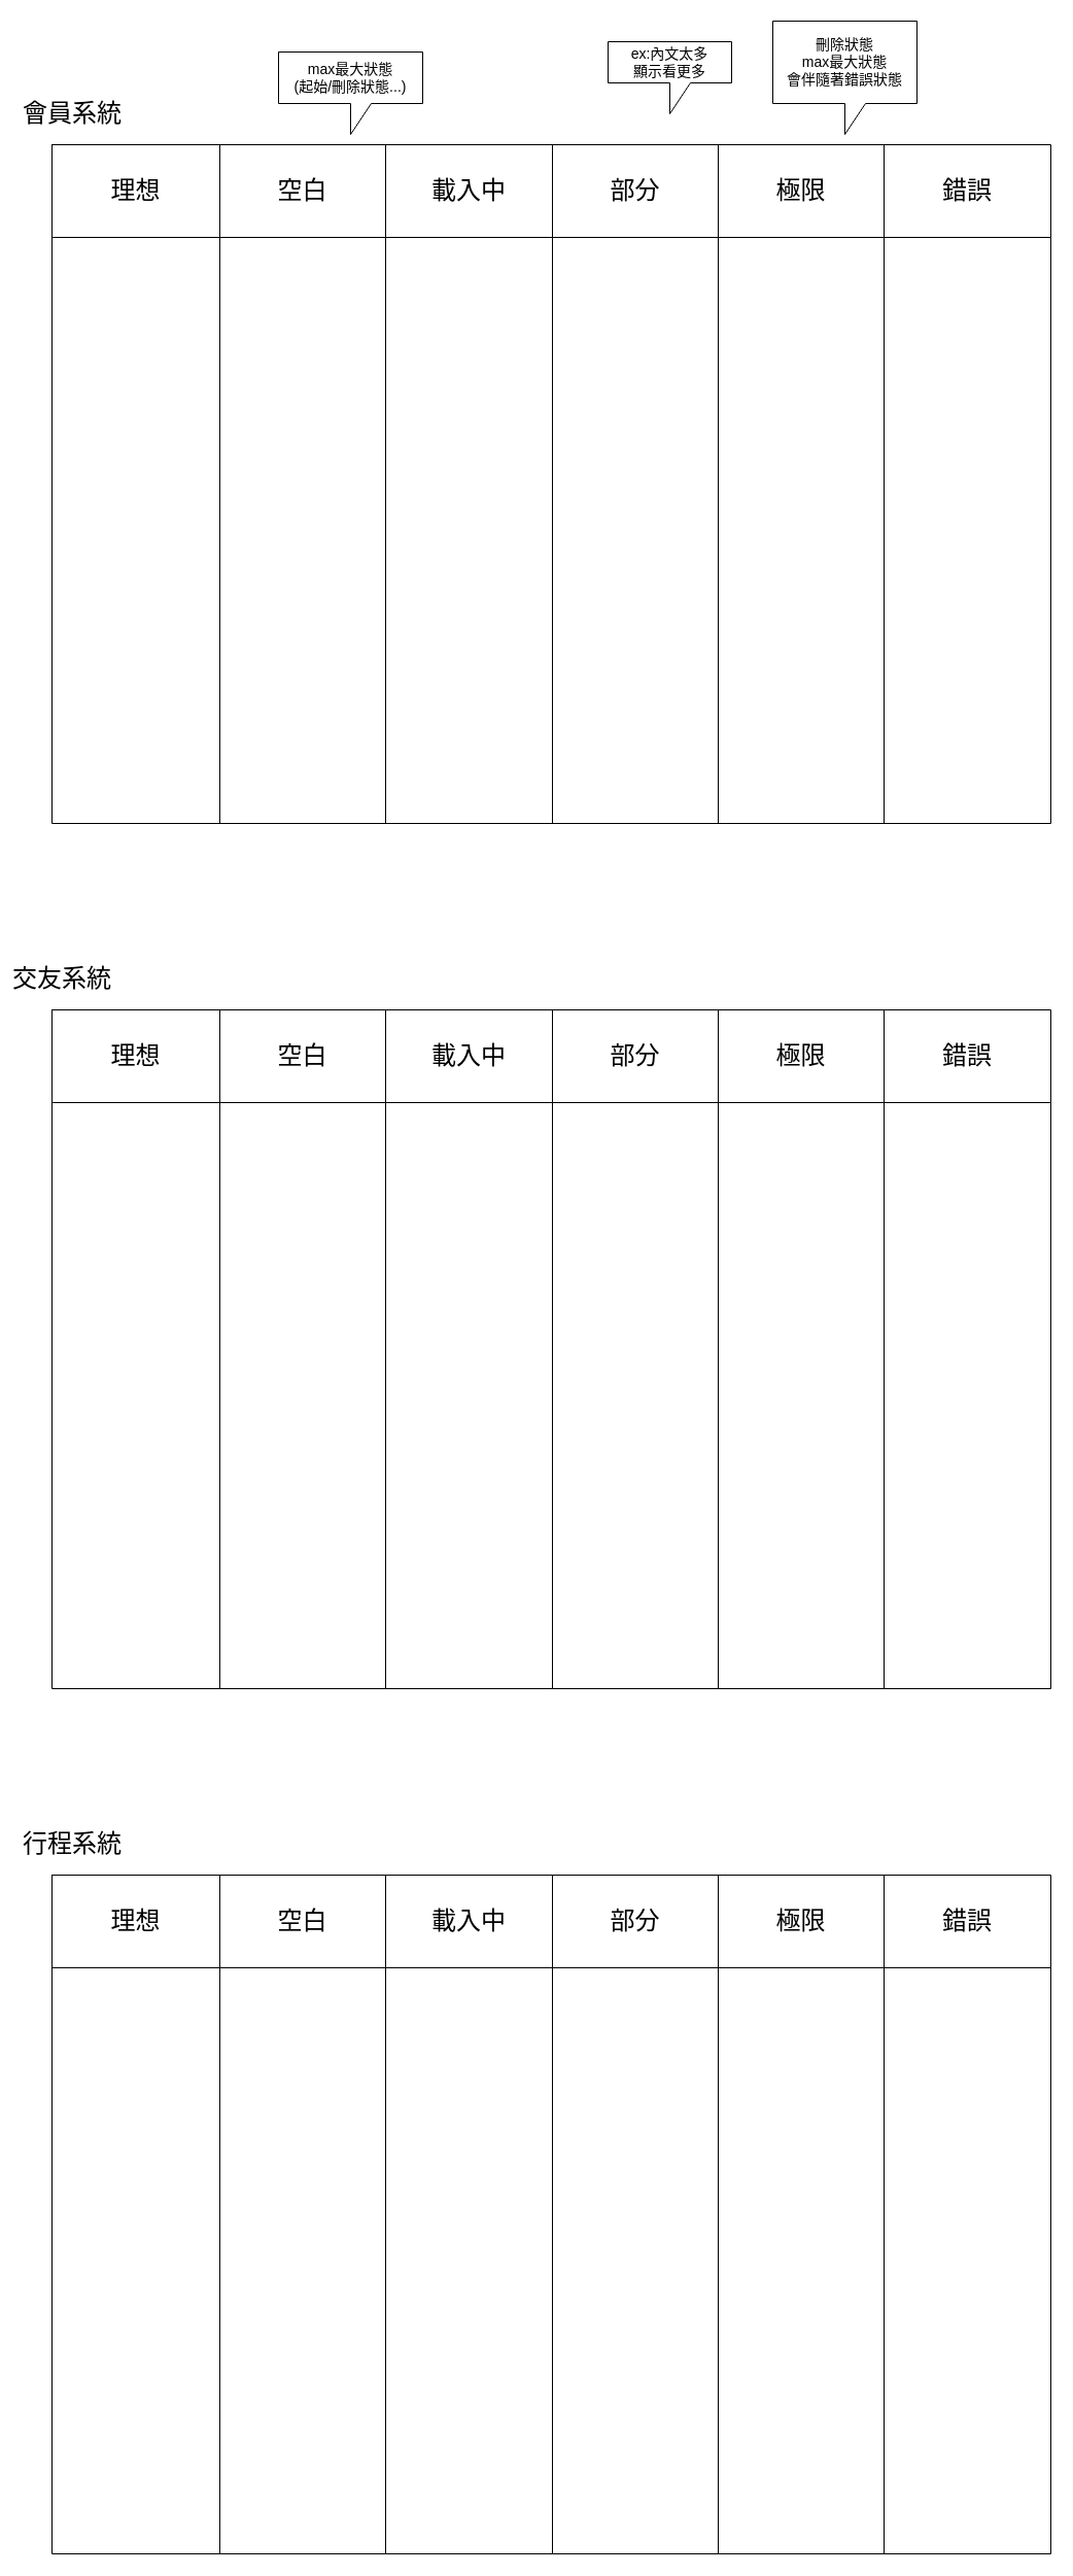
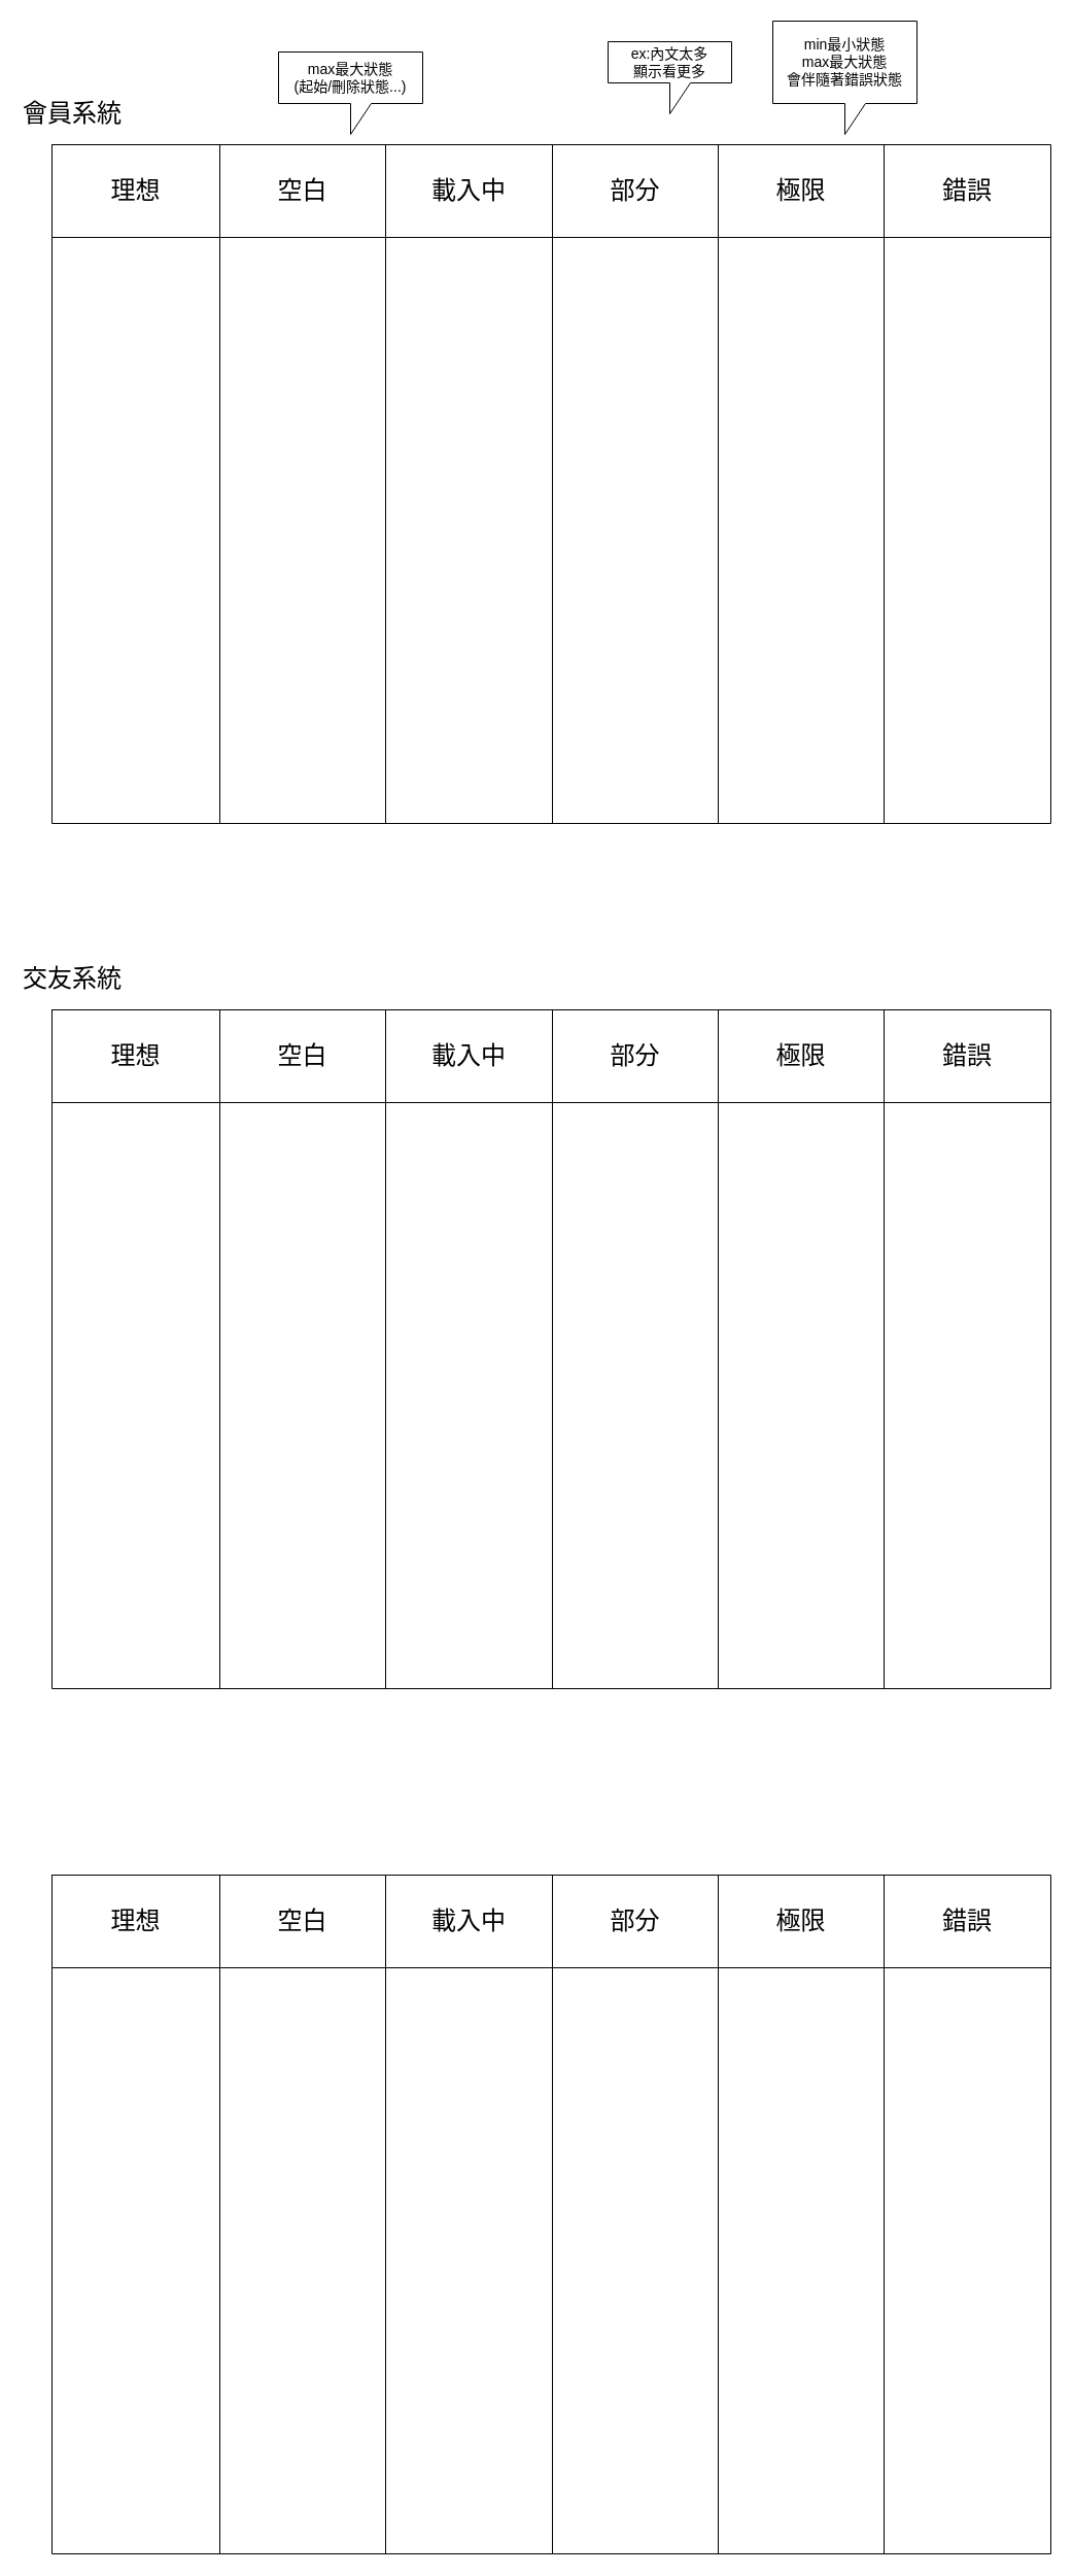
  <mxCell id="0" />
  <mxCell id="1" parent="0" />
  <mxCell id="2" value="" style="shape=table;html=1;whiteSpace=wrap;startSize=0;container=1;collapsible=0;childLayout=tableLayout;" vertex="1" parent="1"><mxGeometry x="50" y="140" width="970" height="659" as="geometry" /></mxCell>
  <mxCell id="3" value="" style="shape=partialRectangle;html=1;whiteSpace=wrap;collapsible=0;dropTarget=0;pointerEvents=0;fillColor=none;top=0;left=0;bottom=0;right=0;points=[[0,0.5],[1,0.5]];portConstraint=eastwest;" vertex="1" parent="2"><mxGeometry width="970" height="90" as="geometry" /></mxCell>
  <mxCell id="4" value="&lt;font style=&quot;font-size: 24px&quot;&gt;理想&lt;/font&gt;" style="shape=partialRectangle;html=1;whiteSpace=wrap;connectable=0;overflow=hidden;fillColor=none;top=0;left=0;bottom=0;right=0;" vertex="1" parent="3"><mxGeometry width="163" height="90" as="geometry" /></mxCell>
  <mxCell id="5" value="&lt;font style=&quot;font-size: 24px&quot;&gt;空白&lt;/font&gt;" style="shape=partialRectangle;html=1;whiteSpace=wrap;connectable=0;overflow=hidden;fillColor=none;top=0;left=0;bottom=0;right=0;" vertex="1" parent="3"><mxGeometry x="163" width="161" height="90" as="geometry" /></mxCell>
  <mxCell id="6" value="&lt;font style=&quot;font-size: 24px&quot;&gt;載入中&lt;/font&gt;" style="shape=partialRectangle;html=1;whiteSpace=wrap;connectable=0;overflow=hidden;fillColor=none;top=0;left=0;bottom=0;right=0;" vertex="1" parent="3"><mxGeometry x="324" width="162" height="90" as="geometry" /></mxCell>
  <mxCell id="7" value="&lt;font style=&quot;font-size: 24px&quot;&gt;部分&lt;/font&gt;" style="shape=partialRectangle;html=1;whiteSpace=wrap;connectable=0;overflow=hidden;fillColor=none;top=0;left=0;bottom=0;right=0;" vertex="1" parent="3"><mxGeometry x="486" width="161" height="90" as="geometry" /></mxCell>
  <mxCell id="8" value="&lt;font style=&quot;font-size: 24px&quot;&gt;極限&lt;/font&gt;" style="shape=partialRectangle;html=1;whiteSpace=wrap;connectable=0;overflow=hidden;fillColor=none;top=0;left=0;bottom=0;right=0;" vertex="1" parent="3"><mxGeometry x="647" width="161" height="90" as="geometry" /></mxCell>
  <mxCell id="9" value="&lt;font style=&quot;font-size: 24px&quot;&gt;錯誤&lt;/font&gt;" style="shape=partialRectangle;html=1;whiteSpace=wrap;connectable=0;overflow=hidden;fillColor=none;top=0;left=0;bottom=0;right=0;" vertex="1" parent="3"><mxGeometry x="808" width="162" height="90" as="geometry" /></mxCell>
  <mxCell id="10" value="" style="shape=partialRectangle;html=1;whiteSpace=wrap;collapsible=0;dropTarget=0;pointerEvents=0;fillColor=none;top=0;left=0;bottom=0;right=0;points=[[0,0.5],[1,0.5]];portConstraint=eastwest;" vertex="1" parent="2"><mxGeometry y="90" width="970" height="569" as="geometry" /></mxCell>
  <mxCell id="11" value="" style="shape=partialRectangle;html=1;whiteSpace=wrap;connectable=0;overflow=hidden;fillColor=none;top=0;left=0;bottom=0;right=0;" vertex="1" parent="10"><mxGeometry width="163" height="569" as="geometry" /></mxCell>
  <mxCell id="12" value="" style="shape=partialRectangle;html=1;whiteSpace=wrap;connectable=0;overflow=hidden;fillColor=none;top=0;left=0;bottom=0;right=0;" vertex="1" parent="10"><mxGeometry x="163" width="161" height="569" as="geometry" /></mxCell>
  <mxCell id="13" value="" style="shape=partialRectangle;html=1;whiteSpace=wrap;connectable=0;overflow=hidden;fillColor=none;top=0;left=0;bottom=0;right=0;" vertex="1" parent="10"><mxGeometry x="324" width="162" height="569" as="geometry" /></mxCell>
  <mxCell id="14" value="" style="shape=partialRectangle;html=1;whiteSpace=wrap;connectable=0;overflow=hidden;fillColor=none;top=0;left=0;bottom=0;right=0;" vertex="1" parent="10"><mxGeometry x="486" width="161" height="569" as="geometry" /></mxCell>
  <mxCell id="15" value="" style="shape=partialRectangle;html=1;whiteSpace=wrap;connectable=0;overflow=hidden;fillColor=none;top=0;left=0;bottom=0;right=0;" vertex="1" parent="10"><mxGeometry x="647" width="161" height="569" as="geometry" /></mxCell>
  <mxCell id="16" value="" style="shape=partialRectangle;html=1;whiteSpace=wrap;connectable=0;overflow=hidden;fillColor=none;top=0;left=0;bottom=0;right=0;" vertex="1" parent="10"><mxGeometry x="808" width="162" height="569" as="geometry" /></mxCell>
  <mxCell id="17" value="" style="shape=table;html=1;whiteSpace=wrap;startSize=0;container=1;collapsible=0;childLayout=tableLayout;" vertex="1" parent="1"><mxGeometry x="50" y="980" width="970" height="659" as="geometry" /></mxCell>
  <mxCell id="18" value="" style="shape=partialRectangle;html=1;whiteSpace=wrap;collapsible=0;dropTarget=0;pointerEvents=0;fillColor=none;top=0;left=0;bottom=0;right=0;points=[[0,0.5],[1,0.5]];portConstraint=eastwest;" vertex="1" parent="17"><mxGeometry width="970" height="90" as="geometry" /></mxCell>
  <mxCell id="19" value="&lt;font style=&quot;font-size: 24px&quot;&gt;理想&lt;/font&gt;" style="shape=partialRectangle;html=1;whiteSpace=wrap;connectable=0;overflow=hidden;fillColor=none;top=0;left=0;bottom=0;right=0;" vertex="1" parent="18"><mxGeometry width="163" height="90" as="geometry" /></mxCell>
  <mxCell id="20" value="&lt;font style=&quot;font-size: 24px&quot;&gt;空白&lt;/font&gt;" style="shape=partialRectangle;html=1;whiteSpace=wrap;connectable=0;overflow=hidden;fillColor=none;top=0;left=0;bottom=0;right=0;" vertex="1" parent="18"><mxGeometry x="163" width="161" height="90" as="geometry" /></mxCell>
  <mxCell id="21" value="&lt;font style=&quot;font-size: 24px&quot;&gt;載入中&lt;/font&gt;" style="shape=partialRectangle;html=1;whiteSpace=wrap;connectable=0;overflow=hidden;fillColor=none;top=0;left=0;bottom=0;right=0;" vertex="1" parent="18"><mxGeometry x="324" width="162" height="90" as="geometry" /></mxCell>
  <mxCell id="22" value="&lt;font style=&quot;font-size: 24px&quot;&gt;部分&lt;/font&gt;" style="shape=partialRectangle;html=1;whiteSpace=wrap;connectable=0;overflow=hidden;fillColor=none;top=0;left=0;bottom=0;right=0;" vertex="1" parent="18"><mxGeometry x="486" width="161" height="90" as="geometry" /></mxCell>
  <mxCell id="23" value="&lt;font style=&quot;font-size: 24px&quot;&gt;極限&lt;/font&gt;" style="shape=partialRectangle;html=1;whiteSpace=wrap;connectable=0;overflow=hidden;fillColor=none;top=0;left=0;bottom=0;right=0;" vertex="1" parent="18"><mxGeometry x="647" width="161" height="90" as="geometry" /></mxCell>
  <mxCell id="24" value="&lt;font style=&quot;font-size: 24px&quot;&gt;錯誤&lt;/font&gt;" style="shape=partialRectangle;html=1;whiteSpace=wrap;connectable=0;overflow=hidden;fillColor=none;top=0;left=0;bottom=0;right=0;" vertex="1" parent="18"><mxGeometry x="808" width="162" height="90" as="geometry" /></mxCell>
  <mxCell id="25" value="" style="shape=partialRectangle;html=1;whiteSpace=wrap;collapsible=0;dropTarget=0;pointerEvents=0;fillColor=none;top=0;left=0;bottom=0;right=0;points=[[0,0.5],[1,0.5]];portConstraint=eastwest;" vertex="1" parent="17"><mxGeometry y="90" width="970" height="569" as="geometry" /></mxCell>
  <mxCell id="26" value="" style="shape=partialRectangle;html=1;whiteSpace=wrap;connectable=0;overflow=hidden;fillColor=none;top=0;left=0;bottom=0;right=0;" vertex="1" parent="25"><mxGeometry width="163" height="569" as="geometry" /></mxCell>
  <mxCell id="27" value="" style="shape=partialRectangle;html=1;whiteSpace=wrap;connectable=0;overflow=hidden;fillColor=none;top=0;left=0;bottom=0;right=0;" vertex="1" parent="25"><mxGeometry x="163" width="161" height="569" as="geometry" /></mxCell>
  <mxCell id="28" value="" style="shape=partialRectangle;html=1;whiteSpace=wrap;connectable=0;overflow=hidden;fillColor=none;top=0;left=0;bottom=0;right=0;" vertex="1" parent="25"><mxGeometry x="324" width="162" height="569" as="geometry" /></mxCell>
  <mxCell id="29" value="" style="shape=partialRectangle;html=1;whiteSpace=wrap;connectable=0;overflow=hidden;fillColor=none;top=0;left=0;bottom=0;right=0;" vertex="1" parent="25"><mxGeometry x="486" width="161" height="569" as="geometry" /></mxCell>
  <mxCell id="30" value="" style="shape=partialRectangle;html=1;whiteSpace=wrap;connectable=0;overflow=hidden;fillColor=none;top=0;left=0;bottom=0;right=0;" vertex="1" parent="25"><mxGeometry x="647" width="161" height="569" as="geometry" /></mxCell>
  <mxCell id="31" value="" style="shape=partialRectangle;html=1;whiteSpace=wrap;connectable=0;overflow=hidden;fillColor=none;top=0;left=0;bottom=0;right=0;" vertex="1" parent="25"><mxGeometry x="808" width="162" height="569" as="geometry" /></mxCell>
  <mxCell id="32" value="" style="shape=table;html=1;whiteSpace=wrap;startSize=0;container=1;collapsible=0;childLayout=tableLayout;" vertex="1" parent="1"><mxGeometry x="50" y="1820" width="970" height="659" as="geometry" /></mxCell>
  <mxCell id="33" value="" style="shape=partialRectangle;html=1;whiteSpace=wrap;collapsible=0;dropTarget=0;pointerEvents=0;fillColor=none;top=0;left=0;bottom=0;right=0;points=[[0,0.5],[1,0.5]];portConstraint=eastwest;" vertex="1" parent="32"><mxGeometry width="970" height="90" as="geometry" /></mxCell>
  <mxCell id="34" value="&lt;font style=&quot;font-size: 24px&quot;&gt;理想&lt;/font&gt;" style="shape=partialRectangle;html=1;whiteSpace=wrap;connectable=0;overflow=hidden;fillColor=none;top=0;left=0;bottom=0;right=0;" vertex="1" parent="33"><mxGeometry width="163" height="90" as="geometry" /></mxCell>
  <mxCell id="35" value="&lt;font style=&quot;font-size: 24px&quot;&gt;空白&lt;/font&gt;" style="shape=partialRectangle;html=1;whiteSpace=wrap;connectable=0;overflow=hidden;fillColor=none;top=0;left=0;bottom=0;right=0;" vertex="1" parent="33"><mxGeometry x="163" width="161" height="90" as="geometry" /></mxCell>
  <mxCell id="36" value="&lt;font style=&quot;font-size: 24px&quot;&gt;載入中&lt;/font&gt;" style="shape=partialRectangle;html=1;whiteSpace=wrap;connectable=0;overflow=hidden;fillColor=none;top=0;left=0;bottom=0;right=0;" vertex="1" parent="33"><mxGeometry x="324" width="162" height="90" as="geometry" /></mxCell>
  <mxCell id="37" value="&lt;font style=&quot;font-size: 24px&quot;&gt;部分&lt;/font&gt;" style="shape=partialRectangle;html=1;whiteSpace=wrap;connectable=0;overflow=hidden;fillColor=none;top=0;left=0;bottom=0;right=0;" vertex="1" parent="33"><mxGeometry x="486" width="161" height="90" as="geometry" /></mxCell>
  <mxCell id="38" value="&lt;font style=&quot;font-size: 24px&quot;&gt;極限&lt;/font&gt;" style="shape=partialRectangle;html=1;whiteSpace=wrap;connectable=0;overflow=hidden;fillColor=none;top=0;left=0;bottom=0;right=0;" vertex="1" parent="33"><mxGeometry x="647" width="161" height="90" as="geometry" /></mxCell>
  <mxCell id="39" value="&lt;font style=&quot;font-size: 24px&quot;&gt;錯誤&lt;/font&gt;" style="shape=partialRectangle;html=1;whiteSpace=wrap;connectable=0;overflow=hidden;fillColor=none;top=0;left=0;bottom=0;right=0;" vertex="1" parent="33"><mxGeometry x="808" width="162" height="90" as="geometry" /></mxCell>
  <mxCell id="40" value="" style="shape=partialRectangle;html=1;whiteSpace=wrap;collapsible=0;dropTarget=0;pointerEvents=0;fillColor=none;top=0;left=0;bottom=0;right=0;points=[[0,0.5],[1,0.5]];portConstraint=eastwest;" vertex="1" parent="32"><mxGeometry y="90" width="970" height="569" as="geometry" /></mxCell>
  <mxCell id="41" value="" style="shape=partialRectangle;html=1;whiteSpace=wrap;connectable=0;overflow=hidden;fillColor=none;top=0;left=0;bottom=0;right=0;" vertex="1" parent="40"><mxGeometry width="163" height="569" as="geometry" /></mxCell>
  <mxCell id="42" value="" style="shape=partialRectangle;html=1;whiteSpace=wrap;connectable=0;overflow=hidden;fillColor=none;top=0;left=0;bottom=0;right=0;" vertex="1" parent="40"><mxGeometry x="163" width="161" height="569" as="geometry" /></mxCell>
  <mxCell id="43" value="" style="shape=partialRectangle;html=1;whiteSpace=wrap;connectable=0;overflow=hidden;fillColor=none;top=0;left=0;bottom=0;right=0;" vertex="1" parent="40"><mxGeometry x="324" width="162" height="569" as="geometry" /></mxCell>
  <mxCell id="44" value="" style="shape=partialRectangle;html=1;whiteSpace=wrap;connectable=0;overflow=hidden;fillColor=none;top=0;left=0;bottom=0;right=0;" vertex="1" parent="40"><mxGeometry x="486" width="161" height="569" as="geometry" /></mxCell>
  <mxCell id="45" value="" style="shape=partialRectangle;html=1;whiteSpace=wrap;connectable=0;overflow=hidden;fillColor=none;top=0;left=0;bottom=0;right=0;" vertex="1" parent="40"><mxGeometry x="647" width="161" height="569" as="geometry" /></mxCell>
  <mxCell id="46" value="" style="shape=partialRectangle;html=1;whiteSpace=wrap;connectable=0;overflow=hidden;fillColor=none;top=0;left=0;bottom=0;right=0;" vertex="1" parent="40"><mxGeometry x="808" width="162" height="569" as="geometry" /></mxCell>
  <mxCell id="47" value="&lt;font style=&quot;font-size: 24px&quot;&gt;會員系統&lt;/font&gt;" style="text;html=1;strokeColor=none;fillColor=none;align=center;verticalAlign=middle;whiteSpace=wrap;rounded=0;" vertex="1" parent="1"><mxGeometry x="20" y="100" width="100" height="20" as="geometry" /></mxCell>
- <mxCell id="48" value="&lt;font style=&quot;font-size: 24px&quot;&gt;交友系統&lt;/font&gt;" style="text;html=1;strokeColor=none;fillColor=none;align=center;verticalAlign=middle;whiteSpace=wrap;rounded=0;" vertex="1" parent="1"><mxGeometry x="10" y="940" width="100" height="20" as="geometry" /></mxCell>
- <mxCell id="49" value="&lt;font style=&quot;font-size: 24px&quot;&gt;行程系統&lt;/font&gt;" style="text;html=1;strokeColor=none;fillColor=none;align=center;verticalAlign=middle;whiteSpace=wrap;rounded=0;" vertex="1" parent="1"><mxGeometry x="20" y="1780" width="100" height="20" as="geometry" /></mxCell>
+ <mxCell id="48" value="&lt;font style=&quot;font-size: 24px&quot;&gt;交友系統&lt;/font&gt;" style="text;html=1;strokeColor=none;fillColor=none;align=center;verticalAlign=middle;whiteSpace=wrap;rounded=0;" vertex="1" parent="1"><mxGeometry x="20" y="940" width="100" height="20" as="geometry" /></mxCell>
  <mxCell id="50" value="&lt;font style=&quot;font-size: 14px&quot;&gt;max最大狀態&lt;br&gt;(起始/刪除狀態...)&lt;/font&gt;" style="shape=callout;whiteSpace=wrap;html=1;perimeter=calloutPerimeter;" vertex="1" parent="1"><mxGeometry x="270" y="50" width="140" height="80" as="geometry" /></mxCell>
- <mxCell id="51" value="&lt;span style=&quot;font-size: 14px&quot;&gt;刪除狀態&lt;br&gt;max最大狀態&lt;br&gt;會伴隨著錯誤狀態&lt;br&gt;&lt;/span&gt;" style="shape=callout;whiteSpace=wrap;html=1;perimeter=calloutPerimeter;" vertex="1" parent="1"><mxGeometry x="750" y="20" width="140" height="110" as="geometry" /></mxCell>
+ <mxCell id="51" value="&lt;span style=&quot;font-size: 14px&quot;&gt;min最小狀態&lt;br&gt;max最大狀態&lt;br&gt;會伴隨著錯誤狀態&lt;br&gt;&lt;/span&gt;" style="shape=callout;whiteSpace=wrap;html=1;perimeter=calloutPerimeter;" vertex="1" parent="1"><mxGeometry x="750" y="20" width="140" height="110" as="geometry" /></mxCell>
  <mxCell id="52" value="&lt;span style=&quot;font-size: 14px&quot;&gt;ex:內文太多&lt;br&gt;顯示看更多&lt;/span&gt;" style="shape=callout;whiteSpace=wrap;html=1;perimeter=calloutPerimeter;" vertex="1" parent="1"><mxGeometry x="590" y="40" width="120" height="70" as="geometry" /></mxCell>
